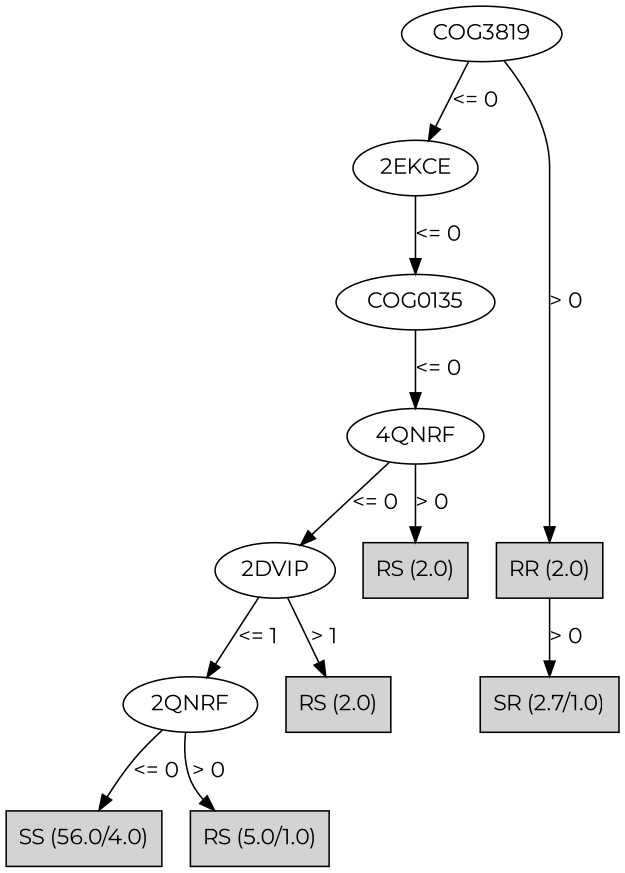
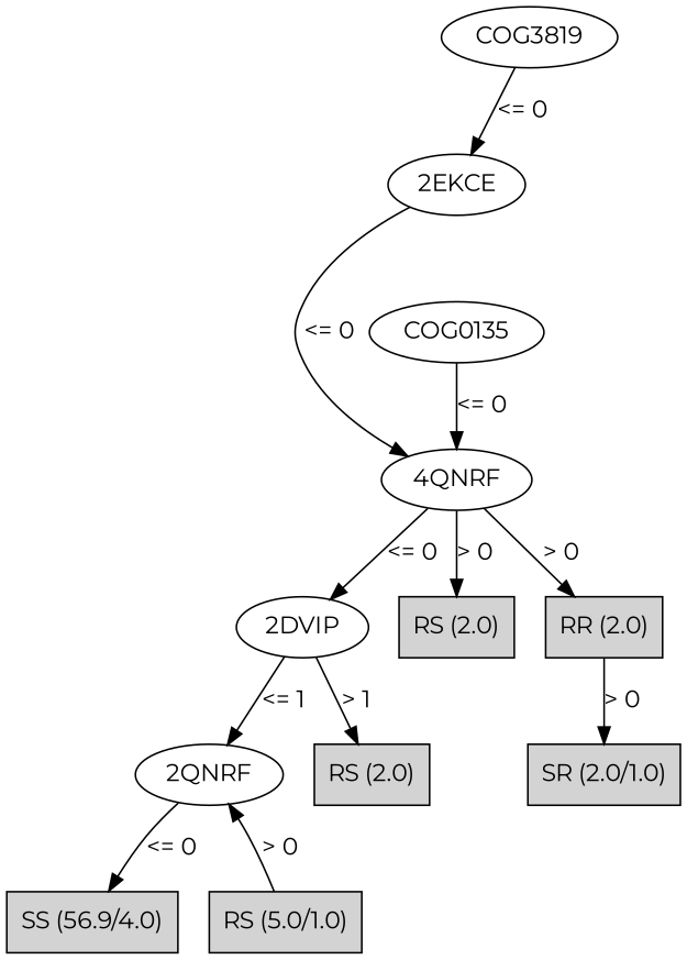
  digraph {
    fontname=Montserrat
    node [fontname=Montserrat]
    edge [fontname=Montserrat]
    n1 [label=COG3819]
    n2 [label="2EKCE"]
    n3 [label="RR (2.0)" shape=box style=filled]
    n4 [label=COG0135]
-   n5 [label="SR (2.7/1.0)" shape=box style=filled]
+   n5 [label="SR (2.0/1.0)" shape=box style=filled]
    n6 [label="4QNRF"]
    n7 [label="2DVIP"]
    n8 [label="RS (2.0)" shape=box style=filled]
    n9 [label="2QNRF"]
    n10 [label="RS (2.0)" shape=box style=filled]
-   n11 [label="SS (56.0/4.0)" shape=box style=filled]
+   n11 [label="SS (56.9/4.0)" shape=box style=filled]
    n12 [label="RS (5.0/1.0)" shape=box style=filled]
    n1 -> n2 [label="<= 0"]
-   n1 -> n3 [label="> 0"]
-   n2 -> n4 [label="<= 0"]
+   n6 -> n3 [label="> 0"]
+   n2 -> n6 [label="<= 0"]
    n3 -> n5 [label="> 0"]
    n4 -> n6 [label="<= 0"]
    n6 -> n7 [label="<= 0"]
    n6 -> n8 [label="> 0"]
    n7 -> n9 [label="<= 1"]
    n7 -> n10 [label="> 1"]
    n9 -> n11 [label="<= 0"]
-   n9 -> n12 [label="> 0"]
+   n12 -> n9 [label="> 0"]
  }
